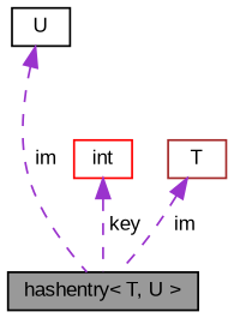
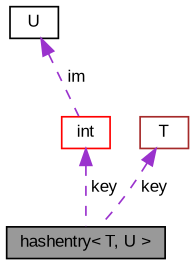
  digraph {
    fontname="Liberation Sans"
    node [color=black fillcolor=white fontname="Liberation Sans" fontsize=10 shape=box style=filled]
    edge [color=darkorchid3 dir=back fontname="Liberation Sans" fontsize=10 labelfontname=Helvetica labelfontsize=10 style=dashed]
    n1 [fillcolor=grey60 fontcolor=black height=0.2 label="hashentry\< T, U \>" width=0.4]
    n2 [color=red height=0.2 label=int width=0.4]
    n3 [color=brown height=0.2 label=T width=0.4]
    n4 [height=0.2 label=U width=0.4]
    n2 -> n1 [label=" key"]
-   n3 -> n1 [label=" im"]
-   n4 -> n1 [label=" im"]
+   n3 -> n1 [label=" key"]
+   n4 -> n2 [label=" im"]
  }
